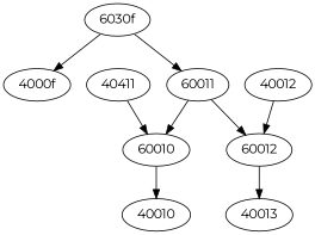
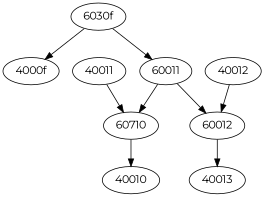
  digraph {
    fontname=Montserrat
    node [fontname=Montserrat]
    edge [fontname=Montserrat]
    n1 [label="6030f"]
    "4000f"
    60011
-   60010
+   60010 [label=60710]
    60012
    40010
    40013
-   40011 [label=40411]
+   40011
    40012
    n1 -> "4000f"
    n1 -> 60011
    60011 -> 60010
    60011 -> 60012
    60010 -> 40010
    60012 -> 40013
    40011 -> 60010
    40012 -> 60012
  }
